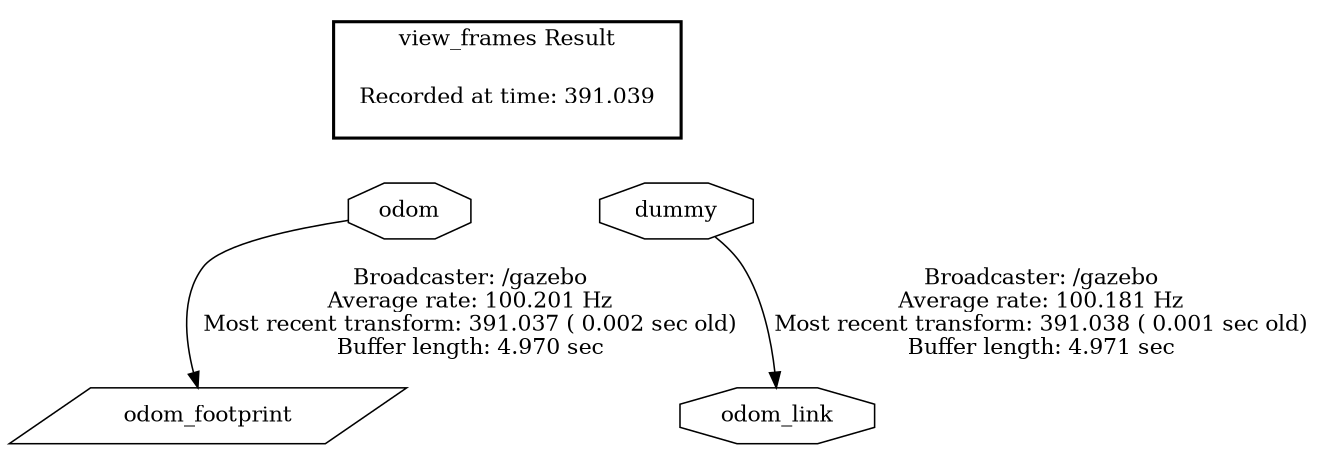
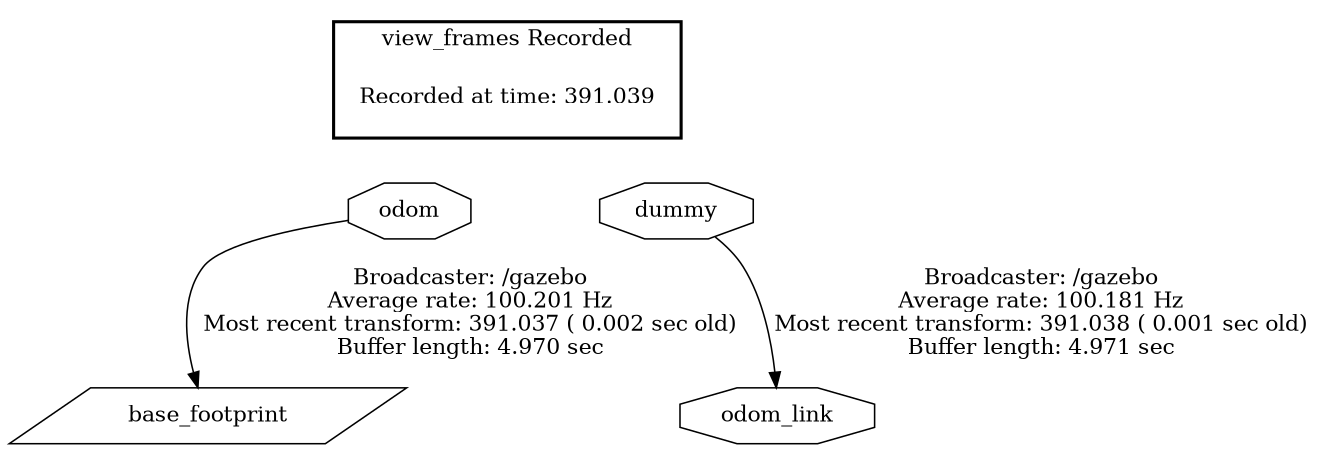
  digraph {
    node [shape=octagon]
    "Recorded at time: 391.039" [shape=plaintext]
    odom
    dummy
-   base_footprint [shape=parallelogram label=odom_footprint]
+   base_footprint [shape=parallelogram]
    n5 [label=odom_link]
    subgraph cluster_1 {
      color=black
-     label="view_frames Result"
+     label="view_frames Recorded"
      style=bold
      "Recorded at time: 391.039"
    }
    "Recorded at time: 391.039" -> odom [style=invis]
    "Recorded at time: 391.039" -> dummy [style=invis]
    odom -> base_footprint [label="Broadcaster: /gazebo\nAverage rate: 100.201 Hz\nMost recent transform: 391.037 ( 0.002 sec old)\nBuffer length: 4.970 sec\n"]
    dummy -> n5 [label="Broadcaster: /gazebo\nAverage rate: 100.181 Hz\nMost recent transform: 391.038 ( 0.001 sec old)\nBuffer length: 4.971 sec\n"]
  }
